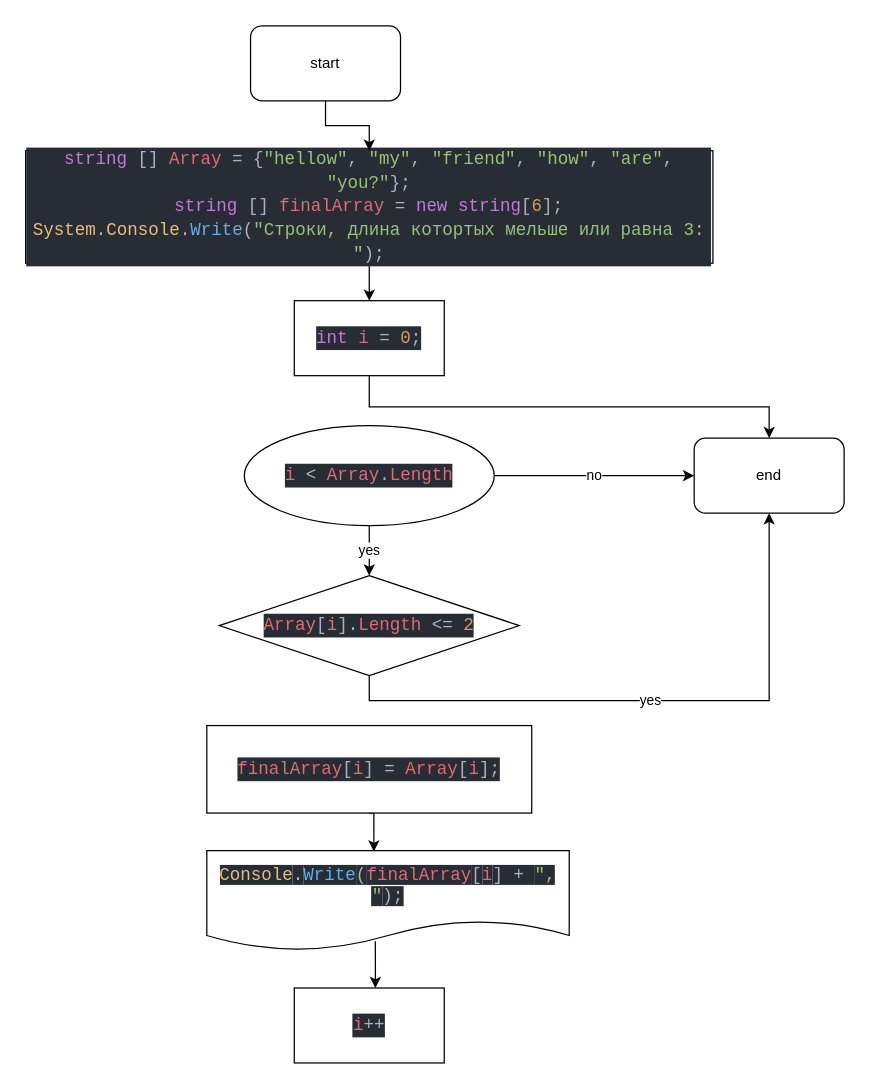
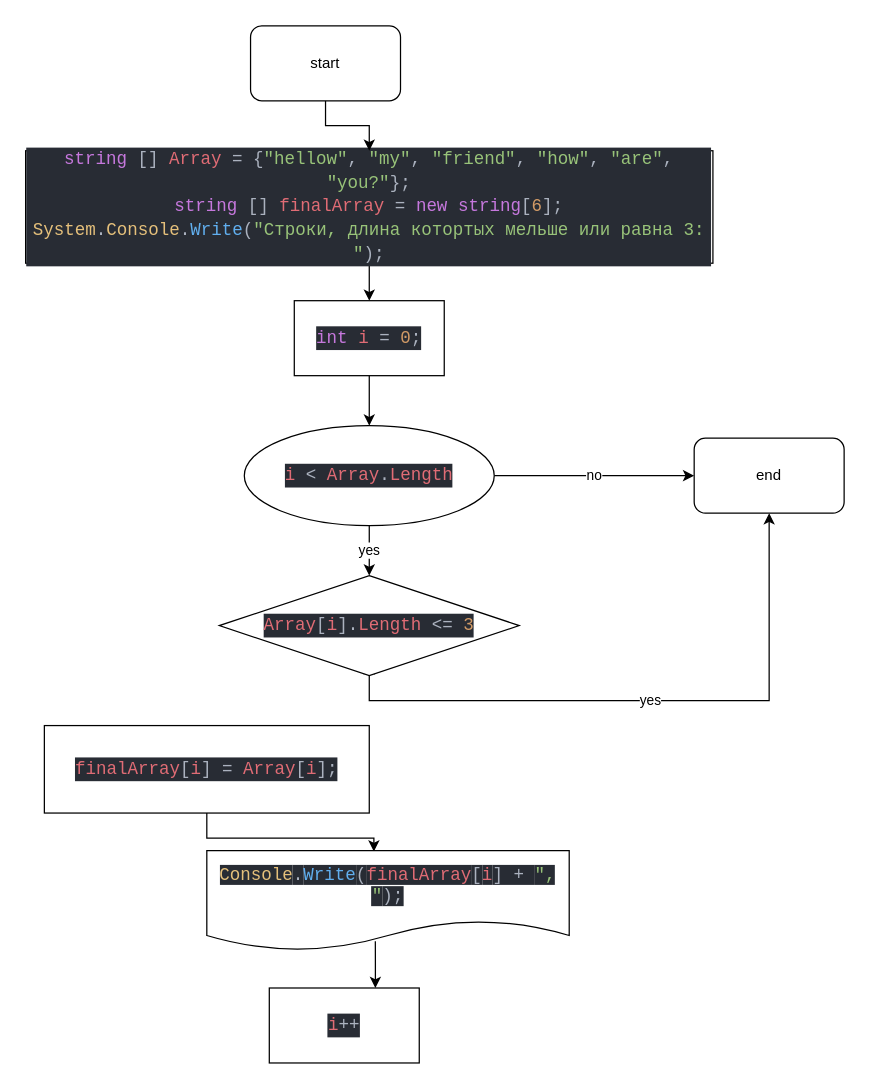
  <mxCell id="0" />
  <mxCell id="1" parent="0" />
  <mxCell id="2" style="edgeStyle=orthogonalEdgeStyle;rounded=0;orthogonalLoop=1;jettySize=auto;html=1;exitX=0.5;exitY=1;exitDx=0;exitDy=0;" edge="1" parent="1" source="3"><mxGeometry relative="1" as="geometry"><mxPoint x="295" y="240" as="targetPoint" /></mxGeometry></mxCell>
  <mxCell id="3" value="&lt;div style=&quot;color: rgb(171, 178, 191); background-color: rgb(40, 44, 52); font-family: Consolas, &amp;quot;Courier New&amp;quot;, monospace; font-size: 14px; line-height: 19px;&quot;&gt;&lt;div style=&quot;line-height: 19px;&quot;&gt;&lt;div style=&quot;line-height: 19px;&quot;&gt;&lt;div&gt;&lt;span style=&quot;color: #c678dd;&quot;&gt;string&lt;/span&gt; [] &lt;span style=&quot;color: #e06c75;&quot;&gt;Array&lt;/span&gt; = {&lt;span style=&quot;color: #98c379;&quot;&gt;&quot;hellow&quot;&lt;/span&gt;, &lt;span style=&quot;color: #98c379;&quot;&gt;&quot;my&quot;&lt;/span&gt;, &lt;span style=&quot;color: #98c379;&quot;&gt;&quot;friend&quot;&lt;/span&gt;, &lt;span style=&quot;color: #98c379;&quot;&gt;&quot;how&quot;&lt;/span&gt;, &lt;span style=&quot;color: #98c379;&quot;&gt;&quot;are&quot;&lt;/span&gt;, &lt;span style=&quot;color: #98c379;&quot;&gt;&quot;you?&quot;&lt;/span&gt;};&lt;/div&gt;&lt;div&gt;&lt;span style=&quot;color: #c678dd;&quot;&gt;string&lt;/span&gt; [] &lt;span style=&quot;color: #e06c75;&quot;&gt;finalArray&lt;/span&gt; = &lt;span style=&quot;color: #c678dd;&quot;&gt;new&lt;/span&gt; &lt;span style=&quot;color: #c678dd;&quot;&gt;string&lt;/span&gt;[&lt;span style=&quot;color: #d19a66;&quot;&gt;6&lt;/span&gt;];&lt;/div&gt;&lt;div&gt;&lt;span style=&quot;color: #e5c07b;&quot;&gt;System&lt;/span&gt;.&lt;span style=&quot;color: #e5c07b;&quot;&gt;Console&lt;/span&gt;.&lt;span style=&quot;color: #61afef;&quot;&gt;Write&lt;/span&gt;(&lt;span style=&quot;color: #98c379;&quot;&gt;&quot;Строки, длина котортых мельше или равна 3: &quot;&lt;/span&gt;);&lt;/div&gt;&lt;/div&gt;&lt;/div&gt;&lt;/div&gt;" style="rounded=0;whiteSpace=wrap;html=1;" vertex="1" parent="1"><mxGeometry x="20" y="120" width="550" height="90" as="geometry" /></mxCell>
  <mxCell id="4" value="yes" style="edgeStyle=orthogonalEdgeStyle;rounded=0;orthogonalLoop=1;jettySize=auto;html=1;exitX=0.5;exitY=1;exitDx=0;exitDy=0;entryX=0.5;entryY=0;entryDx=0;entryDy=0;" edge="1" parent="1" source="6" target="11"><mxGeometry relative="1" as="geometry" /></mxCell>
  <mxCell id="5" value="no" style="edgeStyle=orthogonalEdgeStyle;rounded=0;orthogonalLoop=1;jettySize=auto;html=1;exitX=1;exitY=0.5;exitDx=0;exitDy=0;entryX=0;entryY=0.5;entryDx=0;entryDy=0;" edge="1" parent="1" source="6"><mxGeometry relative="1" as="geometry"><mxPoint x="555" y="380" as="targetPoint" /></mxGeometry></mxCell>
  <mxCell id="6" value="&lt;div style=&quot;color: rgb(171, 178, 191); background-color: rgb(40, 44, 52); font-family: Consolas, &amp;quot;Courier New&amp;quot;, monospace; font-size: 14px; line-height: 19px;&quot;&gt;&lt;span style=&quot;color: #e06c75;&quot;&gt;i&lt;/span&gt; &amp;lt; &lt;span style=&quot;color: #e06c75;&quot;&gt;Array&lt;/span&gt;.&lt;span style=&quot;color: #e06c75;&quot;&gt;Length&lt;/span&gt;&lt;/div&gt;" style="ellipse;whiteSpace=wrap;html=1;" vertex="1" parent="1"><mxGeometry x="195" y="340" width="200" height="80" as="geometry" /></mxCell>
- <mxCell id="7" style="edgeStyle=orthogonalEdgeStyle;rounded=0;orthogonalLoop=1;jettySize=auto;html=1;exitX=0.5;exitY=1;exitDx=0;exitDy=0;" edge="1" parent="1" source="8" target="19"><mxGeometry relative="1" as="geometry" /></mxCell>
+ <mxCell id="7" style="edgeStyle=orthogonalEdgeStyle;rounded=0;orthogonalLoop=1;jettySize=auto;html=1;exitX=0.5;exitY=1;exitDx=0;exitDy=0;entryX=0.5;entryY=0;entryDx=0;entryDy=0;" edge="1" parent="1" source="8" target="6"><mxGeometry relative="1" as="geometry" /></mxCell>
  <mxCell id="8" value="&lt;div style=&quot;color: rgb(171, 178, 191); background-color: rgb(40, 44, 52); font-family: Consolas, &amp;quot;Courier New&amp;quot;, monospace; font-size: 14px; line-height: 19px;&quot;&gt;&lt;div style=&quot;line-height: 19px;&quot;&gt;&lt;span style=&quot;color: #c678dd;&quot;&gt;int&lt;/span&gt; &lt;span style=&quot;color: #e06c75;&quot;&gt;i&lt;/span&gt; = &lt;span style=&quot;color: #d19a66;&quot;&gt;0&lt;/span&gt;;&lt;/div&gt;&lt;/div&gt;" style="rounded=0;whiteSpace=wrap;html=1;" vertex="1" parent="1"><mxGeometry x="235" y="240" width="120" height="60" as="geometry" /></mxCell>
  <mxCell id="9" style="edgeStyle=orthogonalEdgeStyle;rounded=0;orthogonalLoop=1;jettySize=auto;html=1;exitX=0.5;exitY=1;exitDx=0;exitDy=0;" edge="1" parent="1" source="11"><mxGeometry relative="1" as="geometry"><mxPoint x="295" y="530" as="targetPoint" /></mxGeometry></mxCell>
  <mxCell id="10" value="yes" style="edgeStyle=orthogonalEdgeStyle;rounded=0;orthogonalLoop=1;jettySize=auto;html=1;exitX=0.5;exitY=1;exitDx=0;exitDy=0;" edge="1" parent="1" source="11" target="19"><mxGeometry relative="1" as="geometry" /></mxCell>
- <mxCell id="11" value="&lt;div style=&quot;color: rgb(171, 178, 191); background-color: rgb(40, 44, 52); font-family: Consolas, &amp;quot;Courier New&amp;quot;, monospace; font-size: 14px; line-height: 19px;&quot;&gt;&lt;span style=&quot;color: #e06c75;&quot;&gt;Array&lt;/span&gt;[&lt;span style=&quot;color: #e06c75;&quot;&gt;i&lt;/span&gt;].&lt;span style=&quot;color: #e06c75;&quot;&gt;Length&lt;/span&gt; &amp;lt;= &lt;span style=&quot;color: #d19a66;&quot;&gt;2&lt;/span&gt;&lt;/div&gt;" style="rhombus;whiteSpace=wrap;html=1;" vertex="1" parent="1"><mxGeometry x="175" y="460" width="240" height="80" as="geometry" /></mxCell>
+ <mxCell id="11" value="&lt;div style=&quot;color: rgb(171, 178, 191); background-color: rgb(40, 44, 52); font-family: Consolas, &amp;quot;Courier New&amp;quot;, monospace; font-size: 14px; line-height: 19px;&quot;&gt;&lt;span style=&quot;color: #e06c75;&quot;&gt;Array&lt;/span&gt;[&lt;span style=&quot;color: #e06c75;&quot;&gt;i&lt;/span&gt;].&lt;span style=&quot;color: #e06c75;&quot;&gt;Length&lt;/span&gt; &amp;lt;= &lt;span style=&quot;color: #d19a66;&quot;&gt;3&lt;/span&gt;&lt;/div&gt;" style="rhombus;whiteSpace=wrap;html=1;" vertex="1" parent="1"><mxGeometry x="175" y="460" width="240" height="80" as="geometry" /></mxCell>
  <mxCell id="12" style="edgeStyle=orthogonalEdgeStyle;rounded=0;orthogonalLoop=1;jettySize=auto;html=1;exitX=0.5;exitY=1;exitDx=0;exitDy=0;entryX=0.461;entryY=0.01;entryDx=0;entryDy=0;entryPerimeter=0;" edge="1" parent="1" source="13" target="18"><mxGeometry relative="1" as="geometry" /></mxCell>
- <mxCell id="13" value="&lt;div style=&quot;color: rgb(171, 178, 191); background-color: rgb(40, 44, 52); font-family: Consolas, &amp;quot;Courier New&amp;quot;, monospace; font-size: 14px; line-height: 19px;&quot;&gt;&lt;div&gt;&lt;span style=&quot;color: #e06c75;&quot;&gt;finalArray&lt;/span&gt;[&lt;span style=&quot;color: #e06c75;&quot;&gt;i&lt;/span&gt;] = &lt;span style=&quot;color: #e06c75;&quot;&gt;Array&lt;/span&gt;[&lt;span style=&quot;color: #e06c75;&quot;&gt;i&lt;/span&gt;];&lt;/div&gt;&lt;/div&gt;" style="rounded=0;whiteSpace=wrap;html=1;" vertex="1" parent="1"><mxGeometry x="165" y="580" width="260" height="70" as="geometry" /></mxCell>
- <mxCell id="14" value="&lt;div style=&quot;color: rgb(171, 178, 191); background-color: rgb(40, 44, 52); font-family: Consolas, &amp;quot;Courier New&amp;quot;, monospace; font-size: 14px; line-height: 19px;&quot;&gt;&lt;span style=&quot;color: #e06c75;&quot;&gt;i&lt;/span&gt;++&lt;/div&gt;" style="rounded=0;whiteSpace=wrap;html=1;" vertex="1" parent="1"><mxGeometry x="235" y="790" width="120" height="60" as="geometry" /></mxCell>
+ <mxCell id="13" value="&lt;div style=&quot;color: rgb(171, 178, 191); background-color: rgb(40, 44, 52); font-family: Consolas, &amp;quot;Courier New&amp;quot;, monospace; font-size: 14px; line-height: 19px;&quot;&gt;&lt;div&gt;&lt;span style=&quot;color: #e06c75;&quot;&gt;finalArray&lt;/span&gt;[&lt;span style=&quot;color: #e06c75;&quot;&gt;i&lt;/span&gt;] = &lt;span style=&quot;color: #e06c75;&quot;&gt;Array&lt;/span&gt;[&lt;span style=&quot;color: #e06c75;&quot;&gt;i&lt;/span&gt;];&lt;/div&gt;&lt;/div&gt;" style="rounded=0;whiteSpace=wrap;html=1;" vertex="1" parent="1"><mxGeometry x="35" y="580" width="260" height="70" as="geometry" /></mxCell>
+ <mxCell id="14" value="&lt;div style=&quot;color: rgb(171, 178, 191); background-color: rgb(40, 44, 52); font-family: Consolas, &amp;quot;Courier New&amp;quot;, monospace; font-size: 14px; line-height: 19px;&quot;&gt;&lt;span style=&quot;color: #e06c75;&quot;&gt;i&lt;/span&gt;++&lt;/div&gt;" style="rounded=0;whiteSpace=wrap;html=1;" vertex="1" parent="1"><mxGeometry x="215" y="790" width="120" height="60" as="geometry" /></mxCell>
  <mxCell id="15" style="edgeStyle=orthogonalEdgeStyle;rounded=0;orthogonalLoop=1;jettySize=auto;html=1;exitX=0.5;exitY=1;exitDx=0;exitDy=0;" edge="1" parent="1" source="16" target="3"><mxGeometry relative="1" as="geometry" /></mxCell>
  <mxCell id="16" value="start" style="rounded=1;whiteSpace=wrap;html=1;" vertex="1" parent="1"><mxGeometry x="200" y="20" width="120" height="60" as="geometry" /></mxCell>
  <mxCell id="17" value="" style="edgeStyle=orthogonalEdgeStyle;rounded=0;orthogonalLoop=1;jettySize=auto;html=1;exitX=0.465;exitY=0.907;exitDx=0;exitDy=0;exitPerimeter=0;" edge="1" parent="1" source="18" target="14"><mxGeometry relative="1" as="geometry"><Array as="points"><mxPoint x="300" y="770" /><mxPoint x="300" y="770" /></Array></mxGeometry></mxCell>
  <mxCell id="18" value="&lt;span style=&quot;font-family: Consolas, &amp;quot;Courier New&amp;quot;, monospace; font-size: 14px; background-color: rgb(40, 44, 52); color: rgb(229, 192, 123);&quot;&gt;Console&lt;/span&gt;&lt;span style=&quot;color: rgb(171, 178, 191); font-family: Consolas, &amp;quot;Courier New&amp;quot;, monospace; font-size: 14px; background-color: rgb(40, 44, 52);&quot;&gt;.&lt;/span&gt;&lt;span style=&quot;font-family: Consolas, &amp;quot;Courier New&amp;quot;, monospace; font-size: 14px; background-color: rgb(40, 44, 52); color: rgb(97, 175, 239);&quot;&gt;Write&lt;/span&gt;&lt;span style=&quot;color: rgb(171, 178, 191); font-family: Consolas, &amp;quot;Courier New&amp;quot;, monospace; font-size: 14px; background-color: rgb(40, 44, 52);&quot;&gt;(&lt;/span&gt;&lt;span style=&quot;font-family: Consolas, &amp;quot;Courier New&amp;quot;, monospace; font-size: 14px; background-color: rgb(40, 44, 52); color: rgb(224, 108, 117);&quot;&gt;finalArray&lt;/span&gt;&lt;span style=&quot;color: rgb(171, 178, 191); font-family: Consolas, &amp;quot;Courier New&amp;quot;, monospace; font-size: 14px; background-color: rgb(40, 44, 52);&quot;&gt;[&lt;/span&gt;&lt;span style=&quot;font-family: Consolas, &amp;quot;Courier New&amp;quot;, monospace; font-size: 14px; background-color: rgb(40, 44, 52); color: rgb(224, 108, 117);&quot;&gt;i&lt;/span&gt;&lt;span style=&quot;color: rgb(171, 178, 191); font-family: Consolas, &amp;quot;Courier New&amp;quot;, monospace; font-size: 14px; background-color: rgb(40, 44, 52);&quot;&gt;] +&amp;nbsp;&lt;/span&gt;&lt;span style=&quot;font-family: Consolas, &amp;quot;Courier New&amp;quot;, monospace; font-size: 14px; background-color: rgb(40, 44, 52); color: rgb(152, 195, 121);&quot;&gt;&quot;, &quot;&lt;/span&gt;&lt;span style=&quot;color: rgb(171, 178, 191); font-family: Consolas, &amp;quot;Courier New&amp;quot;, monospace; font-size: 14px; background-color: rgb(40, 44, 52);&quot;&gt;);&lt;/span&gt;" style="shape=document;whiteSpace=wrap;html=1;boundedLbl=1;" vertex="1" parent="1"><mxGeometry x="165" y="680" width="290" height="80" as="geometry" /></mxCell>
  <mxCell id="19" value="end" style="rounded=1;whiteSpace=wrap;html=1;" vertex="1" parent="1"><mxGeometry x="555" y="350" width="120" height="60" as="geometry" /></mxCell>
